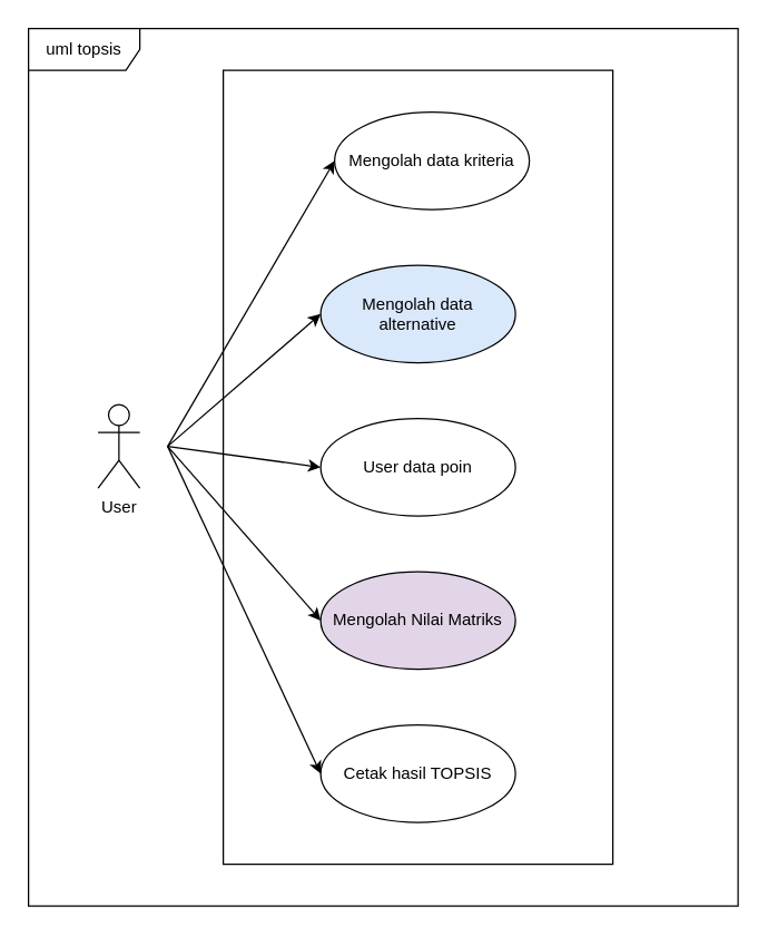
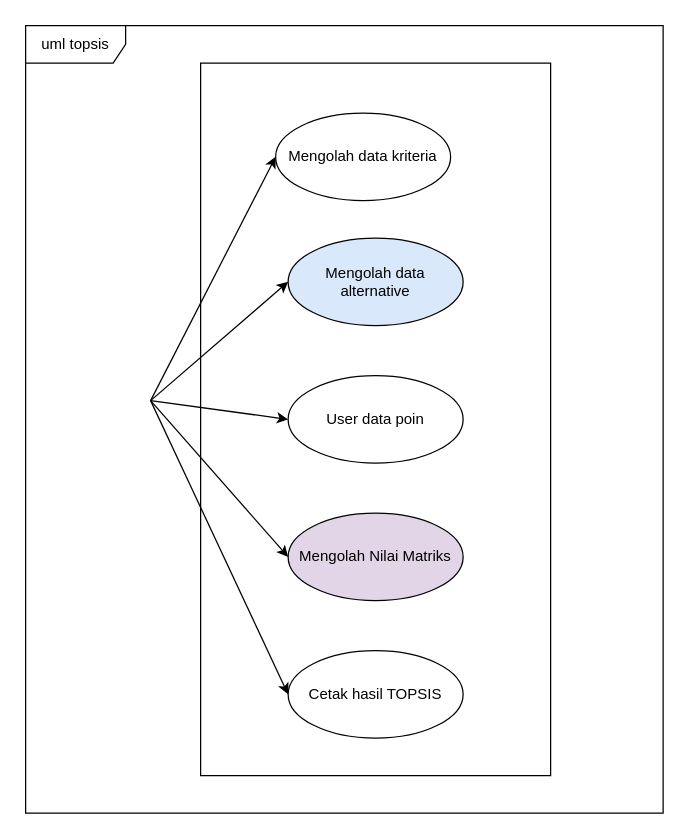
  <mxCell id="0" />
  <mxCell id="1" parent="0" />
  <mxCell id="2" value="uml topsis" style="shape=umlFrame;whiteSpace=wrap;html=1;width=80;height=30;" vertex="1" parent="1"><mxGeometry x="20" y="20" width="510" height="630" as="geometry" /></mxCell>
  <mxCell id="3" value="" style="rounded=0;whiteSpace=wrap;html=1;" vertex="1" parent="1"><mxGeometry x="160" y="50" width="280" height="570" as="geometry" /></mxCell>
- <mxCell id="4" value="User" style="shape=umlActor;verticalLabelPosition=bottom;verticalAlign=top;html=1;" vertex="1" parent="1"><mxGeometry x="70" y="290" width="30" height="60" as="geometry" /></mxCell>
- <mxCell id="5" value="Mengolah data kriteria" style="ellipse;whiteSpace=wrap;html=1;" vertex="1" parent="1"><mxGeometry x="240" y="80" width="140" height="70" as="geometry" /></mxCell>
+ <mxCell id="5" value="Mengolah data kriteria" style="ellipse;whiteSpace=wrap;html=1;" vertex="1" parent="1"><mxGeometry x="220" y="90" width="140" height="70" as="geometry" /></mxCell>
  <mxCell id="6" value="Mengolah data alternative" style="ellipse;whiteSpace=wrap;html=1;fillColor=#dae8fc;" vertex="1" parent="1"><mxGeometry x="230" y="190" width="140" height="70" as="geometry" /></mxCell>
  <mxCell id="7" value="User data poin" style="ellipse;whiteSpace=wrap;html=1;" vertex="1" parent="1"><mxGeometry x="230" y="300" width="140" height="70" as="geometry" /></mxCell>
  <mxCell id="8" value="Mengolah Nilai Matriks" style="ellipse;whiteSpace=wrap;html=1;fillColor=#e1d5e7;" vertex="1" parent="1"><mxGeometry x="230" y="410" width="140" height="70" as="geometry" /></mxCell>
  <mxCell id="9" value="Cetak hasil TOPSIS" style="ellipse;whiteSpace=wrap;html=1;" vertex="1" parent="1"><mxGeometry x="230" y="520" width="140" height="70" as="geometry" /></mxCell>
  <mxCell id="10" value="" style="endArrow=classic;html=1;rounded=0;entryX=0;entryY=0.5;entryDx=0;entryDy=0;" edge="1" parent="1" target="5"><mxGeometry width="50" height="50" relative="1" as="geometry"><mxPoint x="120" y="320" as="sourcePoint" /><mxPoint x="170" y="270" as="targetPoint" /></mxGeometry></mxCell>
  <mxCell id="11" value="" style="endArrow=classic;html=1;rounded=0;entryX=0;entryY=0.5;entryDx=0;entryDy=0;" edge="1" parent="1" target="6"><mxGeometry width="50" height="50" relative="1" as="geometry"><mxPoint x="120" y="320" as="sourcePoint" /><mxPoint x="240" y="110" as="targetPoint" /></mxGeometry></mxCell>
  <mxCell id="12" value="" style="endArrow=classic;html=1;rounded=0;entryX=0;entryY=0.5;entryDx=0;entryDy=0;" edge="1" parent="1" target="7"><mxGeometry width="50" height="50" relative="1" as="geometry"><mxPoint x="120" y="320" as="sourcePoint" /><mxPoint x="240" y="110" as="targetPoint" /></mxGeometry></mxCell>
  <mxCell id="13" value="" style="endArrow=classic;html=1;rounded=0;entryX=0;entryY=0.5;entryDx=0;entryDy=0;" edge="1" parent="1" target="8"><mxGeometry width="50" height="50" relative="1" as="geometry"><mxPoint x="120" y="320" as="sourcePoint" /><mxPoint x="240" y="120" as="targetPoint" /></mxGeometry></mxCell>
  <mxCell id="14" value="" style="endArrow=classic;html=1;rounded=0;entryX=0;entryY=0.5;entryDx=0;entryDy=0;" edge="1" parent="1" target="9"><mxGeometry width="50" height="50" relative="1" as="geometry"><mxPoint x="120" y="320" as="sourcePoint" /><mxPoint x="160" y="390" as="targetPoint" /></mxGeometry></mxCell>
